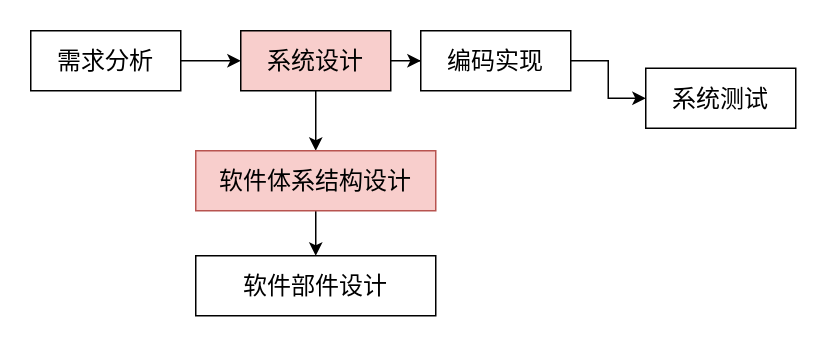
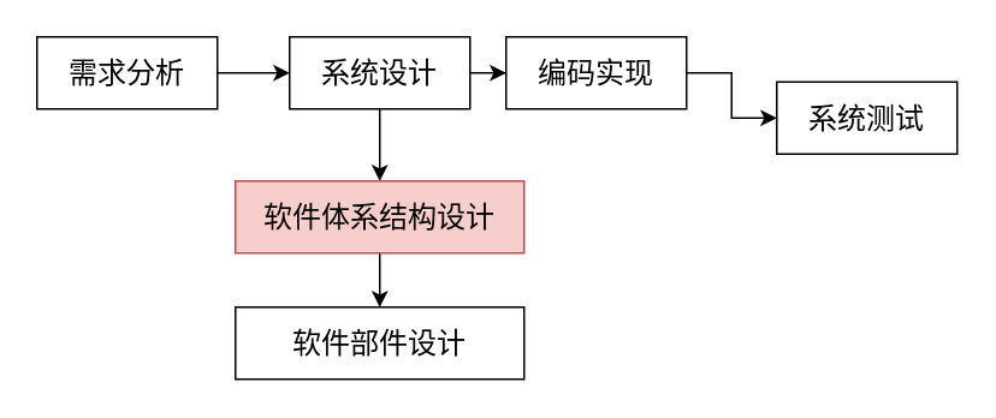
  <mxCell id="0" />
  <mxCell id="1" parent="0" />
  <mxCell id="2" value="" style="edgeStyle=orthogonalEdgeStyle;rounded=0;orthogonalLoop=1;jettySize=auto;html=1;fontSize=16;" edge="1" parent="1" source="3" target="6"><mxGeometry relative="1" as="geometry" /></mxCell>
  <mxCell id="3" value="需求分析" style="rounded=0;whiteSpace=wrap;html=1;fontSize=16;" vertex="1" parent="1"><mxGeometry x="20" y="20" width="100" height="40" as="geometry" /></mxCell>
  <mxCell id="4" value="" style="edgeStyle=orthogonalEdgeStyle;rounded=0;orthogonalLoop=1;jettySize=auto;html=1;fontSize=16;" edge="1" parent="1" source="6" target="11"><mxGeometry relative="1" as="geometry" /></mxCell>
  <mxCell id="5" value="" style="edgeStyle=orthogonalEdgeStyle;rounded=0;orthogonalLoop=1;jettySize=auto;html=1;fontSize=16;" edge="1" parent="1" source="6" target="8"><mxGeometry relative="1" as="geometry" /></mxCell>
- <mxCell id="6" value="系统设计" style="rounded=0;whiteSpace=wrap;html=1;fontSize=16;fillColor=#f8cecc;" vertex="1" parent="1"><mxGeometry x="160" y="20" width="100" height="40" as="geometry" /></mxCell>
+ <mxCell id="6" value="系统设计" style="rounded=0;whiteSpace=wrap;html=1;fontSize=16;" vertex="1" parent="1"><mxGeometry x="160" y="20" width="100" height="40" as="geometry" /></mxCell>
  <mxCell id="7" value="" style="edgeStyle=orthogonalEdgeStyle;rounded=0;orthogonalLoop=1;jettySize=auto;html=1;fontSize=16;" edge="1" parent="1" source="8" target="9"><mxGeometry relative="1" as="geometry" /></mxCell>
  <mxCell id="8" value="软件体系结构设计" style="rounded=0;whiteSpace=wrap;html=1;fontSize=16;fillColor=#f8cecc;strokeColor=#b85450;" vertex="1" parent="1"><mxGeometry x="130" y="100" width="160" height="40" as="geometry" /></mxCell>
  <mxCell id="9" value="软件部件设计" style="rounded=0;whiteSpace=wrap;html=1;fontSize=16;" vertex="1" parent="1"><mxGeometry x="130" y="170" width="160" height="40" as="geometry" /></mxCell>
  <mxCell id="10" value="" style="edgeStyle=orthogonalEdgeStyle;rounded=0;orthogonalLoop=1;jettySize=auto;html=1;fontSize=16;" edge="1" parent="1" source="11" target="12"><mxGeometry relative="1" as="geometry" /></mxCell>
  <mxCell id="11" value="编码实现" style="rounded=0;whiteSpace=wrap;html=1;fontSize=16;" vertex="1" parent="1"><mxGeometry x="280" y="20" width="100" height="40" as="geometry" /></mxCell>
  <mxCell id="12" value="系统测试" style="rounded=0;whiteSpace=wrap;html=1;fontSize=16;" vertex="1" parent="1"><mxGeometry x="430" y="45" width="100" height="40" as="geometry" /></mxCell>
